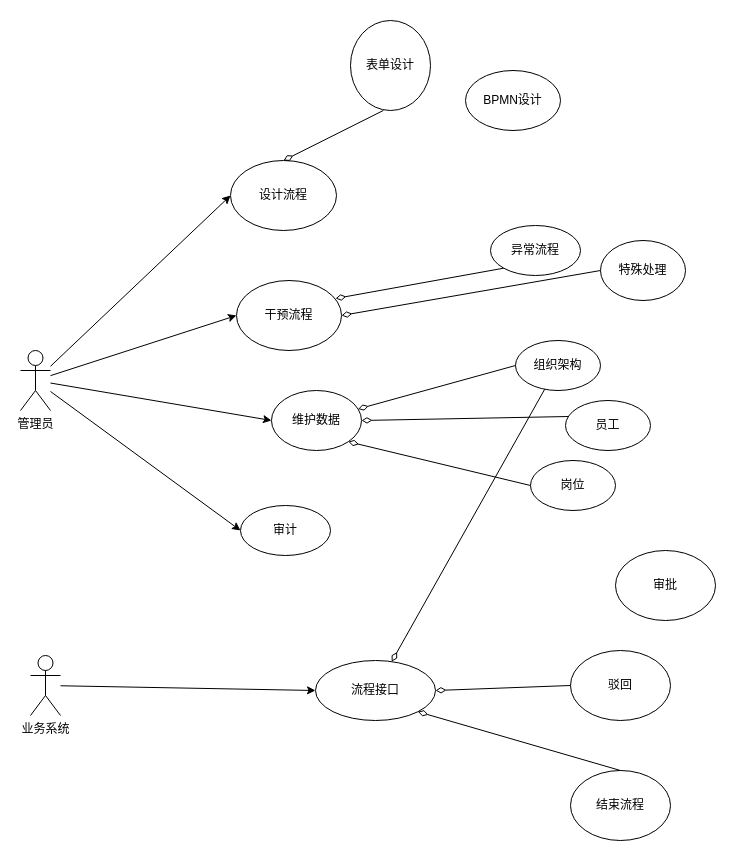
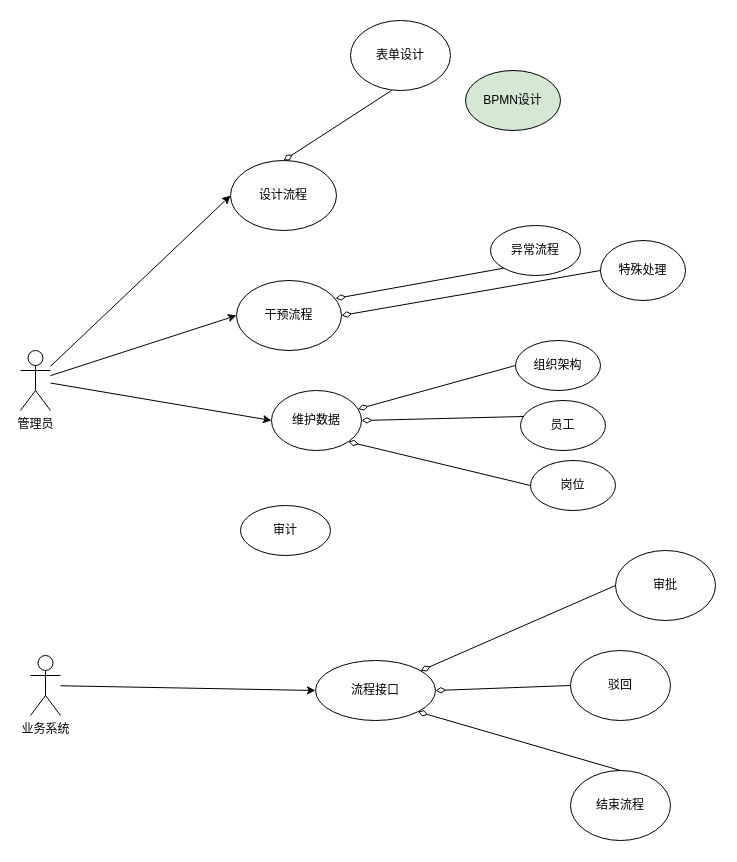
  <mxCell id="0" />
  <mxCell id="1" parent="0" />
  <mxCell id="2" style="rounded=0;orthogonalLoop=1;jettySize=auto;html=1;entryX=0;entryY=0.5;entryDx=0;entryDy=0;" edge="1" parent="1" source="6" target="9"><mxGeometry relative="1" as="geometry" /></mxCell>
  <mxCell id="3" style="edgeStyle=none;rounded=0;orthogonalLoop=1;jettySize=auto;html=1;entryX=0;entryY=0.5;entryDx=0;entryDy=0;" edge="1" parent="1" source="6" target="8"><mxGeometry relative="1" as="geometry" /></mxCell>
  <mxCell id="4" style="edgeStyle=none;rounded=0;orthogonalLoop=1;jettySize=auto;html=1;entryX=0;entryY=0.5;entryDx=0;entryDy=0;" edge="1" parent="1" source="6" target="10"><mxGeometry relative="1" as="geometry" /></mxCell>
- <mxCell id="5" style="edgeStyle=none;rounded=0;orthogonalLoop=1;jettySize=auto;html=1;entryX=0;entryY=0.5;entryDx=0;entryDy=0;" edge="1" parent="1" source="6" target="17"><mxGeometry relative="1" as="geometry" /></mxCell>
  <mxCell id="6" value="管理员" style="shape=umlActor;verticalLabelPosition=bottom;verticalAlign=top;html=1;" vertex="1" parent="1"><mxGeometry x="20" y="350" width="30" height="60" as="geometry" /></mxCell>
  <mxCell id="7" value="流程接口" style="ellipse;whiteSpace=wrap;html=1;" vertex="1" parent="1"><mxGeometry x="315" y="660" width="120" height="60" as="geometry" /></mxCell>
  <mxCell id="8" value="干预流程" style="ellipse;whiteSpace=wrap;html=1;" vertex="1" parent="1"><mxGeometry x="236" y="280" width="105" height="70" as="geometry" /></mxCell>
  <mxCell id="9" value="设计流程" style="ellipse;whiteSpace=wrap;html=1;" vertex="1" parent="1"><mxGeometry x="230" y="160" width="106" height="70" as="geometry" /></mxCell>
  <mxCell id="10" value="维护数据" style="ellipse;whiteSpace=wrap;html=1;" vertex="1" parent="1"><mxGeometry x="271" y="390" width="90" height="60" as="geometry" /></mxCell>
  <mxCell id="11" style="edgeStyle=none;rounded=0;orthogonalLoop=1;jettySize=auto;html=1;entryX=0;entryY=0.5;entryDx=0;entryDy=0;" edge="1" parent="1" source="12" target="7"><mxGeometry relative="1" as="geometry" /></mxCell>
  <mxCell id="12" value="业务系统" style="shape=umlActor;verticalLabelPosition=bottom;verticalAlign=top;html=1;" vertex="1" parent="1"><mxGeometry x="30" y="655" width="30" height="60" as="geometry" /></mxCell>
- <mxCell id="13" value="表单设计" style="ellipse;whiteSpace=wrap;html=1;" vertex="1" parent="1"><mxGeometry x="350" y="20" width="80" height="90" as="geometry" /></mxCell>
- <mxCell id="14" value="BPMN设计" style="ellipse;whiteSpace=wrap;html=1;" vertex="1" parent="1"><mxGeometry x="465" y="70" width="95" height="60" as="geometry" /></mxCell>
+ <mxCell id="13" value="表单设计" style="ellipse;whiteSpace=wrap;html=1;" vertex="1" parent="1"><mxGeometry x="350" y="20" width="100" height="70" as="geometry" /></mxCell>
+ <mxCell id="14" value="BPMN设计" style="ellipse;whiteSpace=wrap;html=1;fillColor=#d5e8d4;" vertex="1" parent="1"><mxGeometry x="465" y="70" width="95" height="60" as="geometry" /></mxCell>
  <mxCell id="15" value="异常流程" style="ellipse;whiteSpace=wrap;html=1;" vertex="1" parent="1"><mxGeometry x="490" y="225" width="90" height="50" as="geometry" /></mxCell>
  <mxCell id="16" value="特殊处理" style="ellipse;whiteSpace=wrap;html=1;" vertex="1" parent="1"><mxGeometry x="600" y="240" width="85" height="60" as="geometry" /></mxCell>
  <mxCell id="17" value="审计" style="ellipse;whiteSpace=wrap;html=1;" vertex="1" parent="1"><mxGeometry x="240" y="505" width="90" height="50" as="geometry" /></mxCell>
  <mxCell id="18" value="审批" style="ellipse;whiteSpace=wrap;html=1;" vertex="1" parent="1"><mxGeometry x="615" y="550" width="100" height="70" as="geometry" /></mxCell>
  <mxCell id="19" value="驳回" style="ellipse;whiteSpace=wrap;html=1;" vertex="1" parent="1"><mxGeometry x="570" y="650" width="100" height="70" as="geometry" /></mxCell>
  <mxCell id="20" value="结束流程" style="ellipse;whiteSpace=wrap;html=1;" vertex="1" parent="1"><mxGeometry x="570" y="770" width="100" height="70" as="geometry" /></mxCell>
  <mxCell id="21" value="组织架构" style="ellipse;whiteSpace=wrap;html=1;" vertex="1" parent="1"><mxGeometry x="515" y="340" width="85" height="50" as="geometry" /></mxCell>
- <mxCell id="22" value="员工" style="ellipse;whiteSpace=wrap;html=1;" vertex="1" parent="1"><mxGeometry x="565" y="400" width="85" height="50" as="geometry" /></mxCell>
+ <mxCell id="22" value="员工" style="ellipse;whiteSpace=wrap;html=1;" vertex="1" parent="1"><mxGeometry x="520" y="400" width="85" height="50" as="geometry" /></mxCell>
  <mxCell id="23" value="岗位" style="ellipse;whiteSpace=wrap;html=1;" vertex="1" parent="1"><mxGeometry x="530" y="460" width="85" height="50" as="geometry" /></mxCell>
  <mxCell id="24" value="" style="endArrow=none;startArrow=diamondThin;endFill=0;startFill=0;html=1;verticalAlign=bottom;labelBackgroundColor=none;strokeWidth=1;startSize=8;endSize=8;rounded=0;entryX=0;entryY=0.5;entryDx=0;entryDy=0;exitX=1;exitY=0.5;exitDx=0;exitDy=0;" edge="1" parent="1" source="8" target="16"><mxGeometry width="160" relative="1" as="geometry"><mxPoint x="480" y="290" as="sourcePoint" /><mxPoint x="640" y="290" as="targetPoint" /></mxGeometry></mxCell>
  <mxCell id="25" value="" style="endArrow=none;startArrow=diamondThin;endFill=0;startFill=0;html=1;verticalAlign=bottom;labelBackgroundColor=none;strokeWidth=1;startSize=8;endSize=8;rounded=0;entryX=0;entryY=0.5;entryDx=0;entryDy=0;" edge="1" parent="1" source="10" target="21"><mxGeometry width="160" relative="1" as="geometry"><mxPoint x="445" y="315" as="sourcePoint" /><mxPoint x="610" y="280" as="targetPoint" /></mxGeometry></mxCell>
  <mxCell id="26" value="" style="endArrow=none;startArrow=diamondThin;endFill=0;startFill=0;html=1;verticalAlign=bottom;labelBackgroundColor=none;strokeWidth=1;startSize=8;endSize=8;rounded=0;entryX=0.035;entryY=0.32;entryDx=0;entryDy=0;entryPerimeter=0;exitX=1;exitY=0.5;exitDx=0;exitDy=0;" edge="1" parent="1" source="10" target="22"><mxGeometry width="160" relative="1" as="geometry"><mxPoint x="439" y="406" as="sourcePoint" /><mxPoint x="525" y="375" as="targetPoint" /></mxGeometry></mxCell>
  <mxCell id="27" value="" style="endArrow=none;startArrow=diamondThin;endFill=0;startFill=0;html=1;verticalAlign=bottom;labelBackgroundColor=none;strokeWidth=1;startSize=8;endSize=8;rounded=0;entryX=0;entryY=0.5;entryDx=0;entryDy=0;exitX=1;exitY=1;exitDx=0;exitDy=0;" edge="1" parent="1" source="10" target="23"><mxGeometry width="160" relative="1" as="geometry"><mxPoint x="444" y="420" as="sourcePoint" /><mxPoint x="578" y="426" as="targetPoint" /></mxGeometry></mxCell>
  <mxCell id="28" value="" style="endArrow=none;startArrow=diamondThin;endFill=0;startFill=0;html=1;verticalAlign=bottom;labelBackgroundColor=none;strokeWidth=1;startSize=8;endSize=8;rounded=0;entryX=0;entryY=1;entryDx=0;entryDy=0;exitX=0.943;exitY=0.257;exitDx=0;exitDy=0;exitPerimeter=0;" edge="1" parent="1" source="8" target="15"><mxGeometry width="160" relative="1" as="geometry"><mxPoint x="445" y="315" as="sourcePoint" /><mxPoint x="610" y="280" as="targetPoint" /></mxGeometry></mxCell>
  <mxCell id="29" value="" style="endArrow=none;startArrow=diamondThin;endFill=0;startFill=0;html=1;verticalAlign=bottom;labelBackgroundColor=none;strokeWidth=1;startSize=8;endSize=8;rounded=0;entryX=0.41;entryY=1;entryDx=0;entryDy=0;exitX=0.5;exitY=0;exitDx=0;exitDy=0;entryPerimeter=0;" edge="1" parent="1" source="9" target="13"><mxGeometry width="160" relative="1" as="geometry"><mxPoint x="439" y="298" as="sourcePoint" /><mxPoint x="513" y="263" as="targetPoint" /></mxGeometry></mxCell>
  <mxCell id="30" value="" style="endArrow=none;startArrow=diamondThin;endFill=0;startFill=0;html=1;verticalAlign=bottom;labelBackgroundColor=none;strokeWidth=1;startSize=8;endSize=8;rounded=0;exitX=1;exitY=0.5;exitDx=0;exitDy=0;entryX=0;entryY=0.5;entryDx=0;entryDy=0;" edge="1" parent="1" source="7" target="19"><mxGeometry width="160" relative="1" as="geometry"><mxPoint x="460" y="680" as="sourcePoint" /><mxPoint x="530" y="720" as="targetPoint" /></mxGeometry></mxCell>
- <mxCell id="31" value="" style="endArrow=none;startArrow=diamondThin;endFill=0;startFill=0;html=1;verticalAlign=bottom;labelBackgroundColor=none;strokeWidth=1;startSize=8;endSize=8;rounded=0;" edge="1" parent="1" source="7" target="21"><mxGeometry width="160" relative="1" as="geometry"><mxPoint x="462" y="451" as="sourcePoint" /><mxPoint x="550" y="505" as="targetPoint" /></mxGeometry></mxCell>
+ <mxCell id="31" value="" style="endArrow=none;startArrow=diamondThin;endFill=0;startFill=0;html=1;verticalAlign=bottom;labelBackgroundColor=none;strokeWidth=1;startSize=8;endSize=8;rounded=0;entryX=0;entryY=0.5;entryDx=0;entryDy=0;" edge="1" parent="1" source="7" target="18"><mxGeometry width="160" relative="1" as="geometry"><mxPoint x="462" y="451" as="sourcePoint" /><mxPoint x="550" y="505" as="targetPoint" /></mxGeometry></mxCell>
  <mxCell id="32" value="" style="endArrow=none;startArrow=diamondThin;endFill=0;startFill=0;html=1;verticalAlign=bottom;labelBackgroundColor=none;strokeWidth=1;startSize=8;endSize=8;rounded=0;exitX=1;exitY=1;exitDx=0;exitDy=0;entryX=0.5;entryY=0;entryDx=0;entryDy=0;" edge="1" parent="1" source="7" target="20"><mxGeometry width="160" relative="1" as="geometry"><mxPoint x="470" y="680" as="sourcePoint" /><mxPoint x="550" y="735" as="targetPoint" /></mxGeometry></mxCell>
